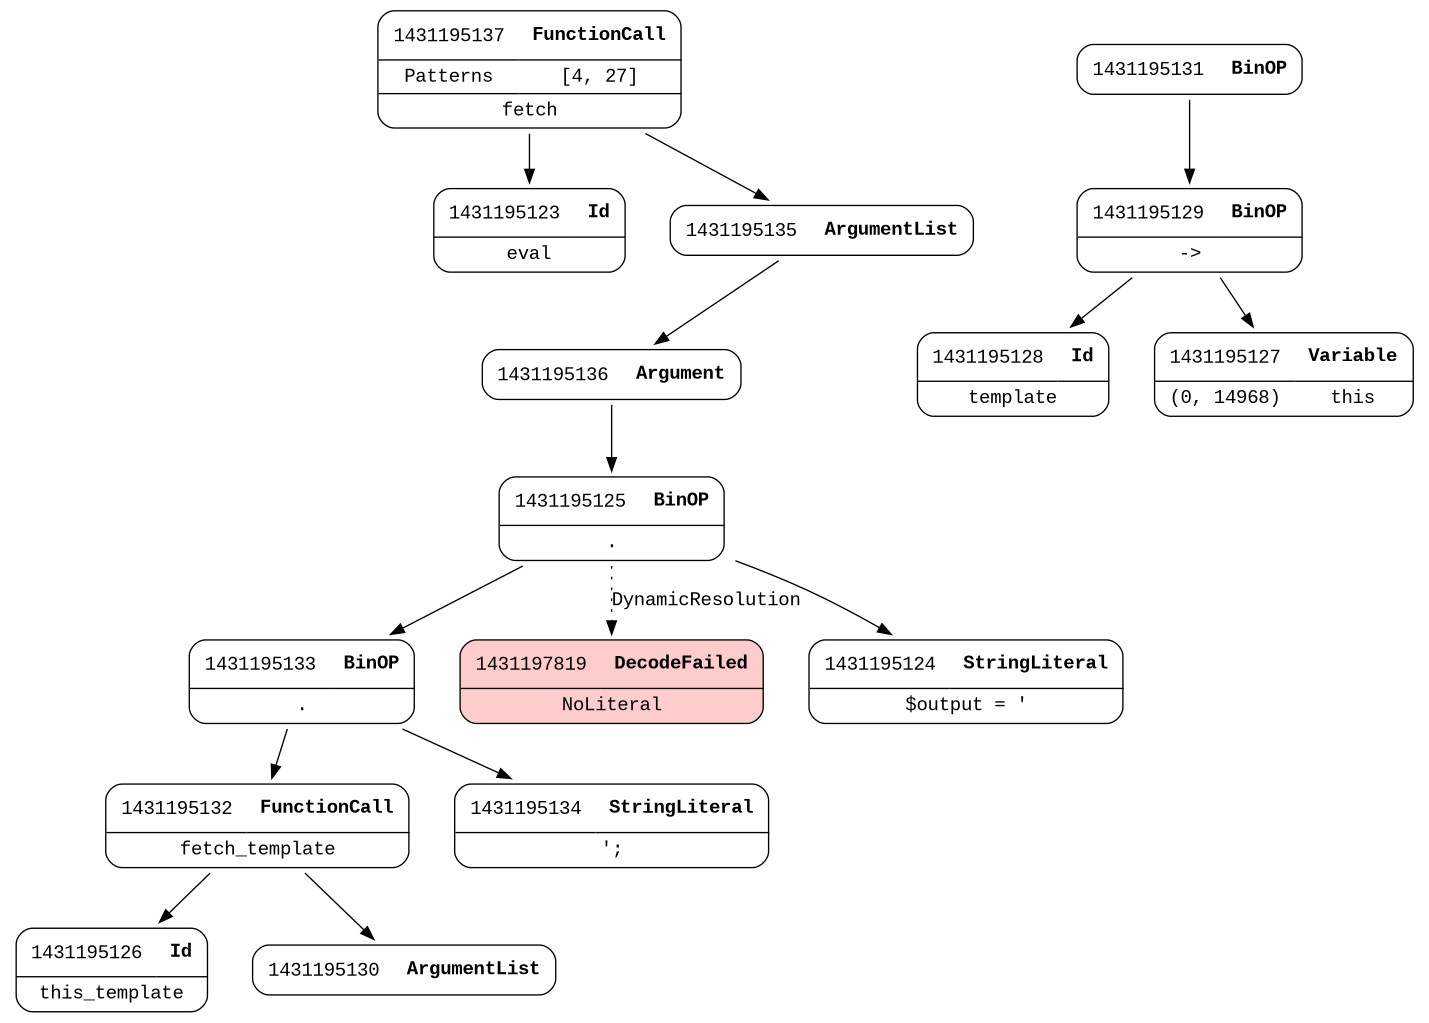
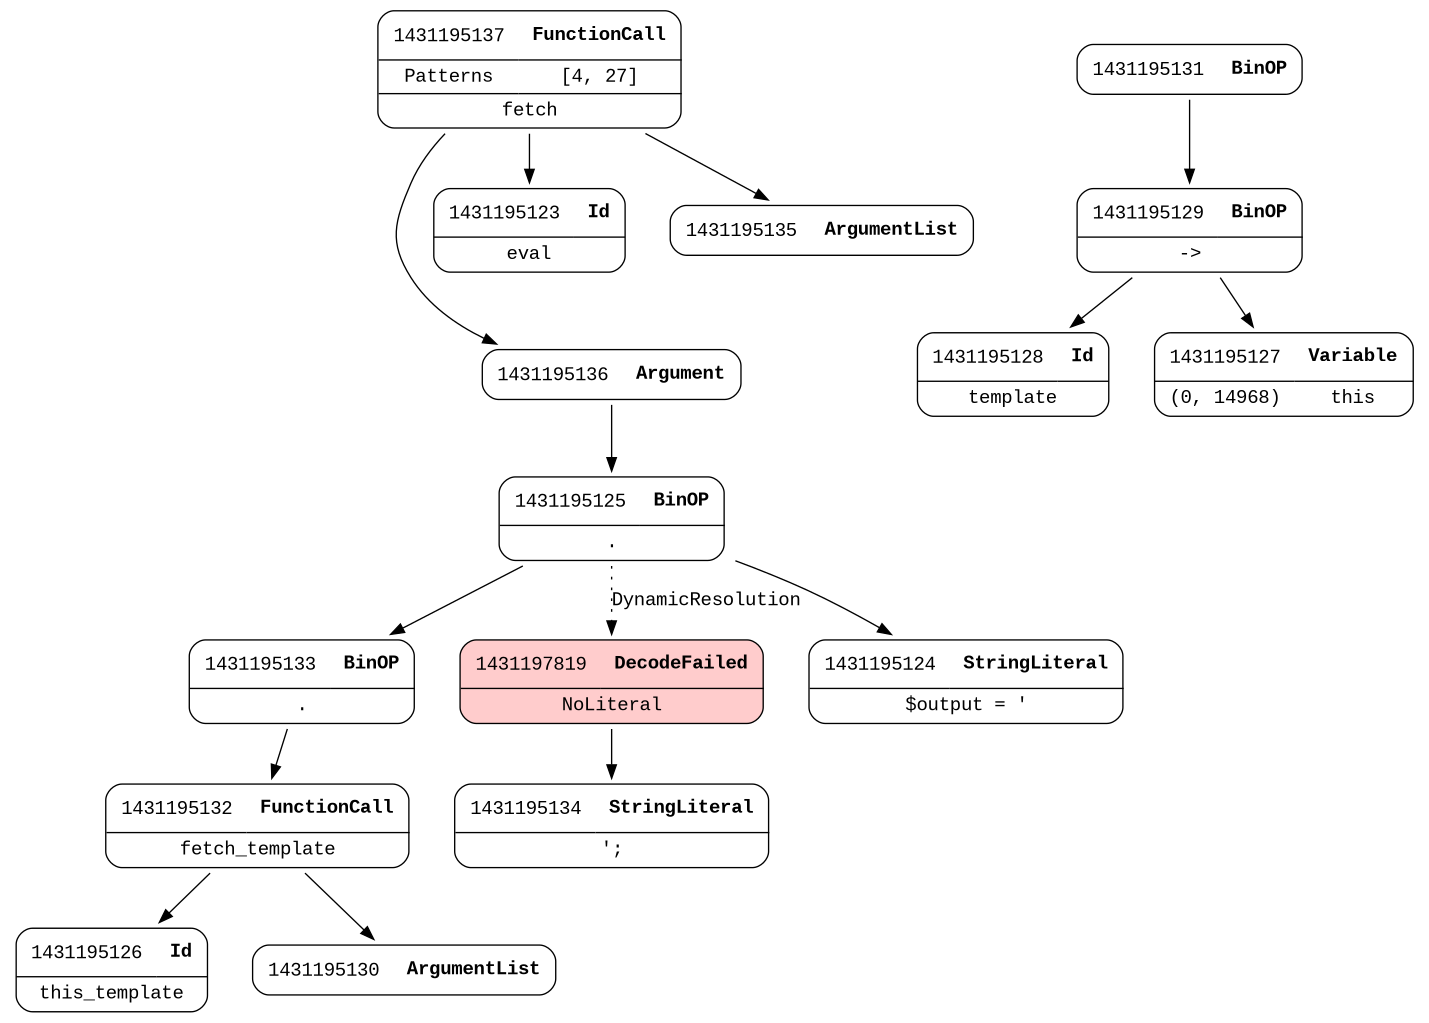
  digraph {
    fontname="Liberation Mono"
    node [fontname="Liberation Mono" shape=none]
    edge [fontname="Liberation Mono" weight=2]
    n1 [label=<<TABLE border='1' cellspacing='0' cellpadding='10' style='rounded' ><TR><TD border='0'>1431195136</TD><TD border='0'><B>Argument</B></TD></TR></TABLE>>]
    n2 [label=<<TABLE border='1' cellspacing='0' cellpadding='10' style='rounded' ><TR><TD border='0'>1431195125</TD><TD border='0'><B>BinOP</B></TD></TR><HR/><TR><TD border='0' cellpadding='5' colspan='2'>.</TD></TR></TABLE>>]
    n3 [label=<<TABLE border='1' cellspacing='0' cellpadding='10' style='rounded' ><TR><TD border='0'>1431195133</TD><TD border='0'><B>BinOP</B></TD></TR><HR/><TR><TD border='0' cellpadding='5' colspan='2'>.</TD></TR></TABLE>>]
    n4 [label=<<TABLE border='1' cellspacing='0' cellpadding='10' style='rounded' bgcolor='#FFCCCC' ><TR><TD border='0'>1431197819</TD><TD border='0'><B>DecodeFailed</B></TD></TR><HR/><TR><TD border='0' cellpadding='5' colspan='2'>NoLiteral</TD></TR></TABLE>>]
    n5 [label=<<TABLE border='1' cellspacing='0' cellpadding='10' style='rounded' ><TR><TD border='0'>1431195124</TD><TD border='0'><B>StringLiteral</B></TD></TR><HR/><TR><TD border='0' cellpadding='5' colspan='2'>$output = '</TD></TR></TABLE>>]
    n6 [label=<<TABLE border='1' cellspacing='0' cellpadding='10' style='rounded' ><TR><TD border='0'>1431195134</TD><TD border='0'><B>StringLiteral</B></TD></TR><HR/><TR><TD border='0' cellpadding='5' colspan='2'>';</TD></TR></TABLE>>]
    n7 [label=<<TABLE border='1' cellspacing='0' cellpadding='10' style='rounded' ><TR><TD border='0'>1431195132</TD><TD border='0'><B>FunctionCall</B></TD></TR><HR/><TR><TD border='0' cellpadding='5' colspan='2'>fetch_template</TD></TR></TABLE>>]
    n8 [label=<<TABLE border='1' cellspacing='0' cellpadding='10' style='rounded' ><TR><TD border='0'>1431195137</TD><TD border='0'><B>FunctionCall</B></TD></TR><HR/><TR><TD border='0' cellpadding='5'>Patterns</TD><TD border='0' cellpadding='5'>[4, 27]</TD></TR><HR/><TR><TD border='0' cellpadding='5' colspan='2'>fetch</TD></TR></TABLE>>]
    n9 [label=<<TABLE border='1' cellspacing='0' cellpadding='10' style='rounded' ><TR><TD border='0'>1431195123</TD><TD border='0'><B>Id</B></TD></TR><HR/><TR><TD border='0' cellpadding='5' colspan='2'>eval</TD></TR></TABLE>>]
    n10 [label=<<TABLE border='1' cellspacing='0' cellpadding='10' style='rounded' ><TR><TD border='0'>1431195135</TD><TD border='0'><B>ArgumentList</B></TD></TR></TABLE>>]
    n11 [label=<<TABLE border='1' cellspacing='0' cellpadding='10' style='rounded' ><TR><TD border='0'>1431195126</TD><TD border='0'><B>Id</B></TD></TR><HR/><TR><TD border='0' cellpadding='5' colspan='2'>this_template</TD></TR></TABLE>>]
    n12 [label=<<TABLE border='1' cellspacing='0' cellpadding='10' style='rounded' ><TR><TD border='0'>1431195130</TD><TD border='0'><B>ArgumentList</B></TD></TR></TABLE>>]
    n13 [label=<<TABLE border='1' cellspacing='0' cellpadding='10' style='rounded' ><TR><TD border='0'>1431195131</TD><TD border='0'><B>BinOP</B></TD></TR></TABLE>>]
    n14 [label=<<TABLE border='1' cellspacing='0' cellpadding='10' style='rounded' ><TR><TD border='0'>1431195129</TD><TD border='0'><B>BinOP</B></TD></TR><HR/><TR><TD border='0' cellpadding='5' colspan='2'>-&gt;</TD></TR></TABLE>>]
    n15 [label=<<TABLE border='1' cellspacing='0' cellpadding='10' style='rounded' ><TR><TD border='0'>1431195128</TD><TD border='0'><B>Id</B></TD></TR><HR/><TR><TD border='0' cellpadding='5' colspan='2'>template</TD></TR></TABLE>>]
    n16 [label=<<TABLE border='1' cellspacing='0' cellpadding='10' style='rounded' ><TR><TD border='0'>1431195127</TD><TD border='0'><B>Variable</B></TD></TR><HR/><TR><TD border='0' cellpadding='5'>(0, 14968)</TD><TD border='0' cellpadding='5'>this</TD></TR></TABLE>>]
    n1 -> n2
    n2 -> n3
    n2 -> n4 [label=DynamicResolution style=dotted weight=""]
    n2 -> n5
-   n3 -> n6
+   n4 -> n6
    n3 -> n7
    n7 -> n11
    n7 -> n12
    n8 -> n9
    n8 -> n10
-   n10 -> n1
+   n8 -> n1
    n13 -> n14
    n14 -> n15
    n14 -> n16
  }
